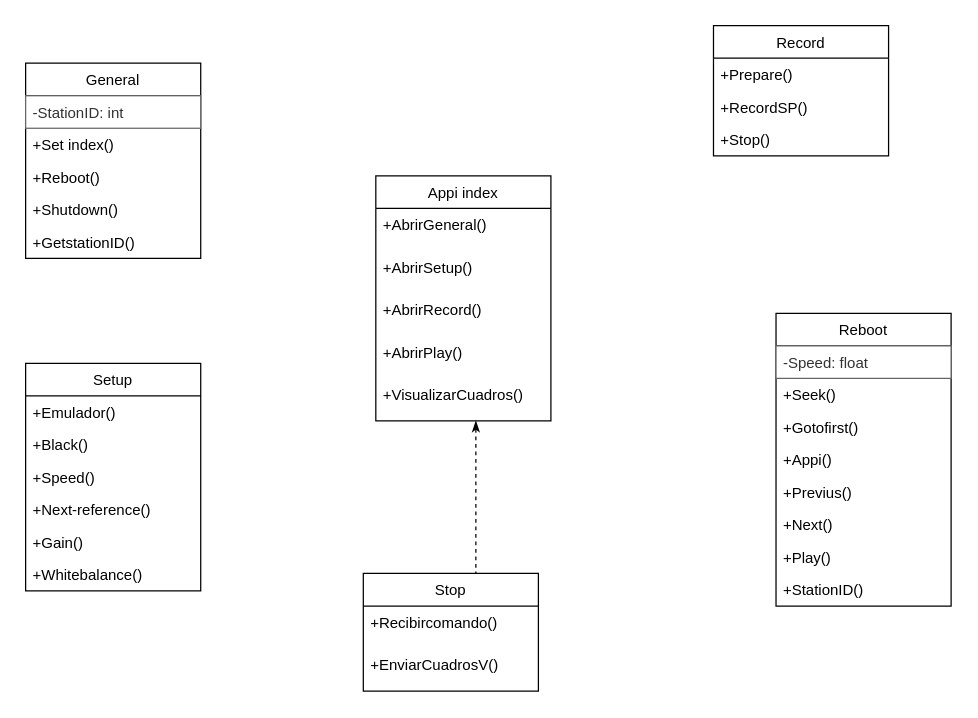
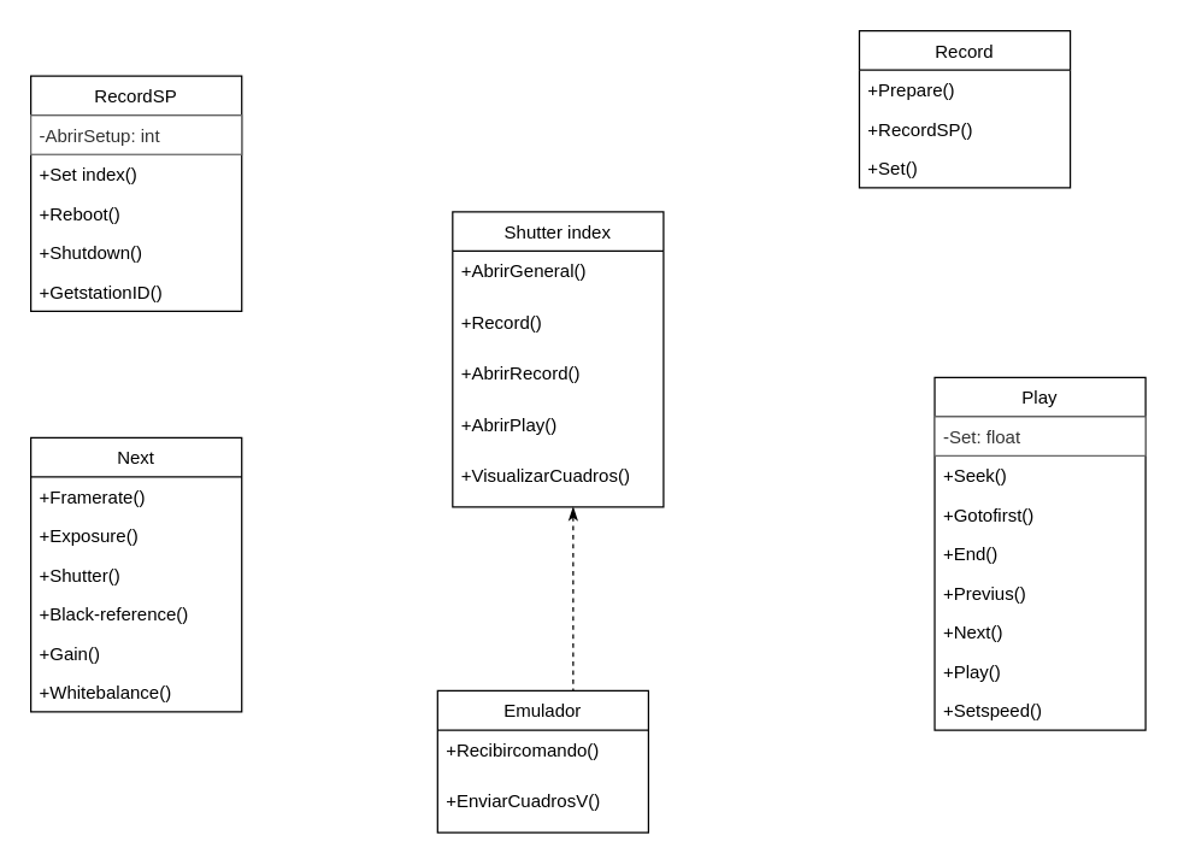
  <mxCell id="0" />
  <mxCell id="1" parent="0" />
- <mxCell id="2" value="Appi index" style="swimlane;fontStyle=0;childLayout=stackLayout;horizontal=1;startSize=26;fillColor=none;horizontalStack=0;resizeParent=1;resizeParentMax=0;resizeLast=0;collapsible=1;marginBottom=0;" parent="1" vertex="1"><mxGeometry x="300" y="140" width="140" height="196" as="geometry"><mxRectangle x="340" y="180" width="90" height="26" as="alternateBounds" /></mxGeometry></mxCell>
+ <mxCell id="2" value="Shutter index" style="swimlane;fontStyle=0;childLayout=stackLayout;horizontal=1;startSize=26;fillColor=none;horizontalStack=0;resizeParent=1;resizeParentMax=0;resizeLast=0;collapsible=1;marginBottom=0;" parent="1" vertex="1"><mxGeometry x="300" y="140" width="140" height="196" as="geometry"><mxRectangle x="340" y="180" width="90" height="26" as="alternateBounds" /></mxGeometry></mxCell>
  <mxCell id="3" value="+AbrirGeneral()&#10;" style="text;strokeColor=none;fillColor=none;align=left;verticalAlign=top;spacingLeft=4;spacingRight=4;overflow=hidden;rotatable=0;points=[[0,0.5],[1,0.5]];portConstraint=eastwest;" parent="2" vertex="1"><mxGeometry y="26" width="140" height="34" as="geometry" /></mxCell>
- <mxCell id="4" value="+AbrirSetup()&#10;" style="text;strokeColor=none;fillColor=none;align=left;verticalAlign=top;spacingLeft=4;spacingRight=4;overflow=hidden;rotatable=0;points=[[0,0.5],[1,0.5]];portConstraint=eastwest;" parent="2" vertex="1"><mxGeometry y="60" width="140" height="34" as="geometry" /></mxCell>
+ <mxCell id="4" value="+Record()&#10;" style="text;strokeColor=none;fillColor=none;align=left;verticalAlign=top;spacingLeft=4;spacingRight=4;overflow=hidden;rotatable=0;points=[[0,0.5],[1,0.5]];portConstraint=eastwest;" parent="2" vertex="1"><mxGeometry y="60" width="140" height="34" as="geometry" /></mxCell>
  <mxCell id="5" value="+AbrirRecord()&#10;" style="text;strokeColor=none;fillColor=none;align=left;verticalAlign=top;spacingLeft=4;spacingRight=4;overflow=hidden;rotatable=0;points=[[0,0.5],[1,0.5]];portConstraint=eastwest;" parent="2" vertex="1"><mxGeometry y="94" width="140" height="34" as="geometry" /></mxCell>
  <mxCell id="6" value="+AbrirPlay()&#10;" style="text;strokeColor=none;fillColor=none;align=left;verticalAlign=top;spacingLeft=4;spacingRight=4;overflow=hidden;rotatable=0;points=[[0,0.5],[1,0.5]];portConstraint=eastwest;" parent="2" vertex="1"><mxGeometry y="128" width="140" height="34" as="geometry" /></mxCell>
  <mxCell id="7" value="+VisualizarCuadros()&#10;" style="text;strokeColor=none;fillColor=none;align=left;verticalAlign=top;spacingLeft=4;spacingRight=4;overflow=hidden;rotatable=0;points=[[0,0.5],[1,0.5]];portConstraint=eastwest;" parent="2" vertex="1"><mxGeometry y="162" width="140" height="34" as="geometry" /></mxCell>
- <mxCell id="8" value="General" style="swimlane;fontStyle=0;childLayout=stackLayout;horizontal=1;startSize=26;fillColor=none;horizontalStack=0;resizeParent=1;resizeParentMax=0;resizeLast=0;collapsible=1;marginBottom=0;" parent="1" vertex="1"><mxGeometry x="20" y="50" width="140" height="156" as="geometry" /></mxCell>
- <mxCell id="9" value="-StationID: int" style="text;align=left;verticalAlign=top;spacingLeft=4;spacingRight=4;overflow=hidden;rotatable=0;points=[[0,0.5],[1,0.5]];portConstraint=eastwest;strokeColor=#666666;fontColor=#333333;fillColor=#FFFFFF;" parent="8" vertex="1"><mxGeometry y="26" width="140" height="26" as="geometry" /></mxCell>
+ <mxCell id="8" value="RecordSP" style="swimlane;fontStyle=0;childLayout=stackLayout;horizontal=1;startSize=26;fillColor=none;horizontalStack=0;resizeParent=1;resizeParentMax=0;resizeLast=0;collapsible=1;marginBottom=0;" parent="1" vertex="1"><mxGeometry x="20" y="50" width="140" height="156" as="geometry" /></mxCell>
+ <mxCell id="9" value="-AbrirSetup: int" style="text;align=left;verticalAlign=top;spacingLeft=4;spacingRight=4;overflow=hidden;rotatable=0;points=[[0,0.5],[1,0.5]];portConstraint=eastwest;strokeColor=#666666;fontColor=#333333;fillColor=#FFFFFF;" parent="8" vertex="1"><mxGeometry y="26" width="140" height="26" as="geometry" /></mxCell>
  <mxCell id="10" value="+Set index()" style="text;strokeColor=none;fillColor=none;align=left;verticalAlign=top;spacingLeft=4;spacingRight=4;overflow=hidden;rotatable=0;points=[[0,0.5],[1,0.5]];portConstraint=eastwest;" vertex="1" parent="8"><mxGeometry y="52" width="140" height="26" as="geometry" /></mxCell>
  <mxCell id="11" value="+Reboot()" style="text;strokeColor=none;fillColor=none;align=left;verticalAlign=top;spacingLeft=4;spacingRight=4;overflow=hidden;rotatable=0;points=[[0,0.5],[1,0.5]];portConstraint=eastwest;" parent="8" vertex="1"><mxGeometry y="78" width="140" height="26" as="geometry" /></mxCell>
  <mxCell id="12" value="+Shutdown()" style="text;strokeColor=none;fillColor=none;align=left;verticalAlign=top;spacingLeft=4;spacingRight=4;overflow=hidden;rotatable=0;points=[[0,0.5],[1,0.5]];portConstraint=eastwest;" parent="8" vertex="1"><mxGeometry y="104" width="140" height="26" as="geometry" /></mxCell>
  <mxCell id="13" value="+GetstationID()" style="text;strokeColor=none;fillColor=none;align=left;verticalAlign=top;spacingLeft=4;spacingRight=4;overflow=hidden;rotatable=0;points=[[0,0.5],[1,0.5]];portConstraint=eastwest;" parent="8" vertex="1"><mxGeometry y="130" width="140" height="26" as="geometry" /></mxCell>
- <mxCell id="14" value="Setup" style="swimlane;fontStyle=0;childLayout=stackLayout;horizontal=1;startSize=26;fillColor=none;horizontalStack=0;resizeParent=1;resizeParentMax=0;resizeLast=0;collapsible=1;marginBottom=0;" parent="1" vertex="1"><mxGeometry x="20" y="290" width="140" height="182" as="geometry" /></mxCell>
- <mxCell id="15" value="+Emulador()" style="text;strokeColor=none;fillColor=none;align=left;verticalAlign=top;spacingLeft=4;spacingRight=4;overflow=hidden;rotatable=0;points=[[0,0.5],[1,0.5]];portConstraint=eastwest;" parent="14" vertex="1"><mxGeometry y="26" width="140" height="26" as="geometry" /></mxCell>
- <mxCell id="16" value="+Black()" style="text;strokeColor=none;fillColor=none;align=left;verticalAlign=top;spacingLeft=4;spacingRight=4;overflow=hidden;rotatable=0;points=[[0,0.5],[1,0.5]];portConstraint=eastwest;" parent="14" vertex="1"><mxGeometry y="52" width="140" height="26" as="geometry" /></mxCell>
- <mxCell id="17" value="+Speed()" style="text;strokeColor=none;fillColor=none;align=left;verticalAlign=top;spacingLeft=4;spacingRight=4;overflow=hidden;rotatable=0;points=[[0,0.5],[1,0.5]];portConstraint=eastwest;" parent="14" vertex="1"><mxGeometry y="78" width="140" height="26" as="geometry" /></mxCell>
- <mxCell id="18" value="+Next-reference()" style="text;strokeColor=none;fillColor=none;align=left;verticalAlign=top;spacingLeft=4;spacingRight=4;overflow=hidden;rotatable=0;points=[[0,0.5],[1,0.5]];portConstraint=eastwest;" parent="14" vertex="1"><mxGeometry y="104" width="140" height="26" as="geometry" /></mxCell>
+ <mxCell id="14" value="Next" style="swimlane;fontStyle=0;childLayout=stackLayout;horizontal=1;startSize=26;fillColor=none;horizontalStack=0;resizeParent=1;resizeParentMax=0;resizeLast=0;collapsible=1;marginBottom=0;" parent="1" vertex="1"><mxGeometry x="20" y="290" width="140" height="182" as="geometry" /></mxCell>
+ <mxCell id="15" value="+Framerate()" style="text;strokeColor=none;fillColor=none;align=left;verticalAlign=top;spacingLeft=4;spacingRight=4;overflow=hidden;rotatable=0;points=[[0,0.5],[1,0.5]];portConstraint=eastwest;" parent="14" vertex="1"><mxGeometry y="26" width="140" height="26" as="geometry" /></mxCell>
+ <mxCell id="16" value="+Exposure()" style="text;strokeColor=none;fillColor=none;align=left;verticalAlign=top;spacingLeft=4;spacingRight=4;overflow=hidden;rotatable=0;points=[[0,0.5],[1,0.5]];portConstraint=eastwest;" parent="14" vertex="1"><mxGeometry y="52" width="140" height="26" as="geometry" /></mxCell>
+ <mxCell id="17" value="+Shutter()" style="text;strokeColor=none;fillColor=none;align=left;verticalAlign=top;spacingLeft=4;spacingRight=4;overflow=hidden;rotatable=0;points=[[0,0.5],[1,0.5]];portConstraint=eastwest;" parent="14" vertex="1"><mxGeometry y="78" width="140" height="26" as="geometry" /></mxCell>
+ <mxCell id="18" value="+Black-reference()" style="text;strokeColor=none;fillColor=none;align=left;verticalAlign=top;spacingLeft=4;spacingRight=4;overflow=hidden;rotatable=0;points=[[0,0.5],[1,0.5]];portConstraint=eastwest;" parent="14" vertex="1"><mxGeometry y="104" width="140" height="26" as="geometry" /></mxCell>
  <mxCell id="19" value="+Gain()" style="text;strokeColor=none;fillColor=none;align=left;verticalAlign=top;spacingLeft=4;spacingRight=4;overflow=hidden;rotatable=0;points=[[0,0.5],[1,0.5]];portConstraint=eastwest;" parent="14" vertex="1"><mxGeometry y="130" width="140" height="26" as="geometry" /></mxCell>
  <mxCell id="20" value="+Whitebalance()" style="text;strokeColor=none;fillColor=none;align=left;verticalAlign=top;spacingLeft=4;spacingRight=4;overflow=hidden;rotatable=0;points=[[0,0.5],[1,0.5]];portConstraint=eastwest;" parent="14" vertex="1"><mxGeometry y="156" width="140" height="26" as="geometry" /></mxCell>
  <mxCell id="21" value="Record" style="swimlane;fontStyle=0;childLayout=stackLayout;horizontal=1;startSize=26;fillColor=none;horizontalStack=0;resizeParent=1;resizeParentMax=0;resizeLast=0;collapsible=1;marginBottom=0;" parent="1" vertex="1"><mxGeometry x="570" y="20" width="140" height="104" as="geometry" /></mxCell>
  <mxCell id="22" value="+Prepare()" style="text;strokeColor=none;fillColor=none;align=left;verticalAlign=top;spacingLeft=4;spacingRight=4;overflow=hidden;rotatable=0;points=[[0,0.5],[1,0.5]];portConstraint=eastwest;" parent="21" vertex="1"><mxGeometry y="26" width="140" height="26" as="geometry" /></mxCell>
  <mxCell id="23" value="+RecordSP()" style="text;strokeColor=none;fillColor=none;align=left;verticalAlign=top;spacingLeft=4;spacingRight=4;overflow=hidden;rotatable=0;points=[[0,0.5],[1,0.5]];portConstraint=eastwest;" parent="21" vertex="1"><mxGeometry y="52" width="140" height="26" as="geometry" /></mxCell>
- <mxCell id="24" value="+Stop()" style="text;strokeColor=none;fillColor=none;align=left;verticalAlign=top;spacingLeft=4;spacingRight=4;overflow=hidden;rotatable=0;points=[[0,0.5],[1,0.5]];portConstraint=eastwest;" parent="21" vertex="1"><mxGeometry y="78" width="140" height="26" as="geometry" /></mxCell>
- <mxCell id="25" value="Reboot" style="swimlane;fontStyle=0;childLayout=stackLayout;horizontal=1;startSize=26;fillColor=none;horizontalStack=0;resizeParent=1;resizeParentMax=0;resizeLast=0;collapsible=1;marginBottom=0;" parent="1" vertex="1"><mxGeometry x="620" y="250" width="140" height="234" as="geometry" /></mxCell>
- <mxCell id="26" value="-Speed: float" style="text;align=left;verticalAlign=top;spacingLeft=4;spacingRight=4;overflow=hidden;rotatable=0;points=[[0,0.5],[1,0.5]];portConstraint=eastwest;strokeColor=#666666;fontColor=#333333;fillColor=#FFFFFF;" vertex="1" parent="25"><mxGeometry y="26" width="140" height="26" as="geometry" /></mxCell>
+ <mxCell id="24" value="+Set()" style="text;strokeColor=none;fillColor=none;align=left;verticalAlign=top;spacingLeft=4;spacingRight=4;overflow=hidden;rotatable=0;points=[[0,0.5],[1,0.5]];portConstraint=eastwest;" parent="21" vertex="1"><mxGeometry y="78" width="140" height="26" as="geometry" /></mxCell>
+ <mxCell id="25" value="Play" style="swimlane;fontStyle=0;childLayout=stackLayout;horizontal=1;startSize=26;fillColor=none;horizontalStack=0;resizeParent=1;resizeParentMax=0;resizeLast=0;collapsible=1;marginBottom=0;" parent="1" vertex="1"><mxGeometry x="620" y="250" width="140" height="234" as="geometry" /></mxCell>
+ <mxCell id="26" value="-Set: float" style="text;align=left;verticalAlign=top;spacingLeft=4;spacingRight=4;overflow=hidden;rotatable=0;points=[[0,0.5],[1,0.5]];portConstraint=eastwest;strokeColor=#666666;fontColor=#333333;fillColor=#FFFFFF;" vertex="1" parent="25"><mxGeometry y="26" width="140" height="26" as="geometry" /></mxCell>
  <mxCell id="27" value="+Seek()" style="text;strokeColor=none;fillColor=none;align=left;verticalAlign=top;spacingLeft=4;spacingRight=4;overflow=hidden;rotatable=0;points=[[0,0.5],[1,0.5]];portConstraint=eastwest;" vertex="1" parent="25"><mxGeometry y="52" width="140" height="26" as="geometry" /></mxCell>
  <mxCell id="28" value="+Gotofirst()" style="text;strokeColor=none;fillColor=none;align=left;verticalAlign=top;spacingLeft=4;spacingRight=4;overflow=hidden;rotatable=0;points=[[0,0.5],[1,0.5]];portConstraint=eastwest;" parent="25" vertex="1"><mxGeometry y="78" width="140" height="26" as="geometry" /></mxCell>
- <mxCell id="29" value="+Appi()" style="text;strokeColor=none;fillColor=none;align=left;verticalAlign=top;spacingLeft=4;spacingRight=4;overflow=hidden;rotatable=0;points=[[0,0.5],[1,0.5]];portConstraint=eastwest;" parent="25" vertex="1"><mxGeometry y="104" width="140" height="26" as="geometry" /></mxCell>
+ <mxCell id="29" value="+End()" style="text;strokeColor=none;fillColor=none;align=left;verticalAlign=top;spacingLeft=4;spacingRight=4;overflow=hidden;rotatable=0;points=[[0,0.5],[1,0.5]];portConstraint=eastwest;" parent="25" vertex="1"><mxGeometry y="104" width="140" height="26" as="geometry" /></mxCell>
  <mxCell id="30" value="+Previus()" style="text;strokeColor=none;fillColor=none;align=left;verticalAlign=top;spacingLeft=4;spacingRight=4;overflow=hidden;rotatable=0;points=[[0,0.5],[1,0.5]];portConstraint=eastwest;" parent="25" vertex="1"><mxGeometry y="130" width="140" height="26" as="geometry" /></mxCell>
  <mxCell id="31" value="+Next()" style="text;strokeColor=none;fillColor=none;align=left;verticalAlign=top;spacingLeft=4;spacingRight=4;overflow=hidden;rotatable=0;points=[[0,0.5],[1,0.5]];portConstraint=eastwest;" parent="25" vertex="1"><mxGeometry y="156" width="140" height="26" as="geometry" /></mxCell>
  <mxCell id="32" value="+Play()" style="text;strokeColor=none;fillColor=none;align=left;verticalAlign=top;spacingLeft=4;spacingRight=4;overflow=hidden;rotatable=0;points=[[0,0.5],[1,0.5]];portConstraint=eastwest;" parent="25" vertex="1"><mxGeometry y="182" width="140" height="26" as="geometry" /></mxCell>
- <mxCell id="33" value="+StationID()" style="text;strokeColor=none;fillColor=none;align=left;verticalAlign=top;spacingLeft=4;spacingRight=4;overflow=hidden;rotatable=0;points=[[0,0.5],[1,0.5]];portConstraint=eastwest;" parent="25" vertex="1"><mxGeometry y="208" width="140" height="26" as="geometry" /></mxCell>
- <mxCell id="34" value="Stop" style="swimlane;fontStyle=0;childLayout=stackLayout;horizontal=1;startSize=26;fillColor=none;horizontalStack=0;resizeParent=1;resizeParentMax=0;resizeLast=0;collapsible=1;marginBottom=0;" parent="1" vertex="1"><mxGeometry x="290" y="458" width="140" height="94" as="geometry"><mxRectangle x="340" y="180" width="90" height="26" as="alternateBounds" /></mxGeometry></mxCell>
+ <mxCell id="33" value="+Setspeed()" style="text;strokeColor=none;fillColor=none;align=left;verticalAlign=top;spacingLeft=4;spacingRight=4;overflow=hidden;rotatable=0;points=[[0,0.5],[1,0.5]];portConstraint=eastwest;" parent="25" vertex="1"><mxGeometry y="208" width="140" height="26" as="geometry" /></mxCell>
+ <mxCell id="34" value="Emulador" style="swimlane;fontStyle=0;childLayout=stackLayout;horizontal=1;startSize=26;fillColor=none;horizontalStack=0;resizeParent=1;resizeParentMax=0;resizeLast=0;collapsible=1;marginBottom=0;" parent="1" vertex="1"><mxGeometry x="290" y="458" width="140" height="94" as="geometry"><mxRectangle x="340" y="180" width="90" height="26" as="alternateBounds" /></mxGeometry></mxCell>
  <mxCell id="35" value="+Recibircomando()&#10;" style="text;strokeColor=none;fillColor=none;align=left;verticalAlign=top;spacingLeft=4;spacingRight=4;overflow=hidden;rotatable=0;points=[[0,0.5],[1,0.5]];portConstraint=eastwest;" parent="34" vertex="1"><mxGeometry y="26" width="140" height="34" as="geometry" /></mxCell>
  <mxCell id="36" value="+EnviarCuadrosV()&#10;" style="text;strokeColor=none;fillColor=none;align=left;verticalAlign=top;spacingLeft=4;spacingRight=4;overflow=hidden;rotatable=0;points=[[0,0.5],[1,0.5]];portConstraint=eastwest;" parent="34" vertex="1"><mxGeometry y="60" width="140" height="34" as="geometry" /></mxCell>
  <mxCell id="37" style="edgeStyle=orthogonalEdgeStyle;rounded=0;orthogonalLoop=1;jettySize=auto;html=1;entryX=0.5;entryY=0;entryDx=0;entryDy=0;endArrow=none;endFill=0;dashed=1;startArrow=classicThin;startFill=1;shadow=0;" edge="1" parent="1"><mxGeometry relative="1" as="geometry"><Array as="points"><mxPoint x="380" y="443" /><mxPoint x="380" y="443" /></Array><mxPoint x="380" y="336" as="sourcePoint" /><mxPoint x="380" y="458" as="targetPoint" /></mxGeometry></mxCell>
